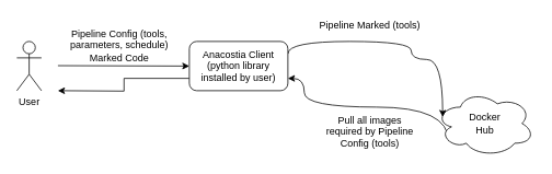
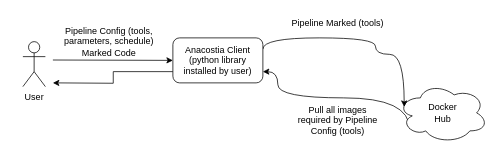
  <mxCell id="0" />
  <mxCell id="1" parent="0" />
  <mxCell id="2" style="edgeStyle=orthogonalEdgeStyle;rounded=0;orthogonalLoop=1;jettySize=auto;html=1;exitX=0.13;exitY=0.77;exitDx=0;exitDy=0;exitPerimeter=0;entryX=1;entryY=0.75;entryDx=0;entryDy=0;curved=1;" edge="1" parent="1" source="3" target="6"><mxGeometry relative="1" as="geometry"><Array as="points"><mxPoint x="546" y="130" /><mxPoint x="370" y="130" /><mxPoint x="370" y="95" /></Array></mxGeometry></mxCell>
  <mxCell id="3" value="Docker &lt;br&gt;Hub" style="ellipse;shape=cloud;whiteSpace=wrap;html=1;" vertex="1" parent="1"><mxGeometry x="530" y="110" width="120" height="80" as="geometry" /></mxCell>
  <mxCell id="4" style="edgeStyle=orthogonalEdgeStyle;rounded=0;orthogonalLoop=1;jettySize=auto;html=1;exitX=1;exitY=0.25;exitDx=0;exitDy=0;entryX=0.07;entryY=0.4;entryDx=0;entryDy=0;entryPerimeter=0;curved=1;" edge="1" parent="1" source="6" target="3"><mxGeometry relative="1" as="geometry"><Array as="points"><mxPoint x="350" y="50" /><mxPoint x="500" y="50" /><mxPoint x="500" y="72" /></Array></mxGeometry></mxCell>
  <mxCell id="5" style="edgeStyle=orthogonalEdgeStyle;rounded=0;orthogonalLoop=1;jettySize=auto;html=1;exitX=0;exitY=0.75;exitDx=0;exitDy=0;" edge="1" parent="1" source="6"><mxGeometry relative="1" as="geometry"><mxPoint x="70" y="110" as="targetPoint" /></mxGeometry></mxCell>
  <mxCell id="6" value="Anacostia Client&lt;br&gt;(python library installed by user)" style="rounded=1;whiteSpace=wrap;html=1;" vertex="1" parent="1"><mxGeometry x="230" y="50" width="120" height="60" as="geometry" /></mxCell>
- <mxCell id="7" value="User" style="shape=umlActor;verticalLabelPosition=bottom;verticalAlign=top;html=1;outlineConnect=0;labelPosition=center;align=center;" vertex="1" parent="1"><mxGeometry x="20" y="50" width="30" height="60" as="geometry" /></mxCell>
+ <mxCell id="7" value="User" style="shape=umlActor;verticalLabelPosition=bottom;verticalAlign=top;html=1;outlineConnect=0;labelPosition=center;align=center;" vertex="1" parent="1"><mxGeometry x="30" y="55" width="30" height="60" as="geometry" /></mxCell>
  <mxCell id="8" value="" style="endArrow=classic;html=1;rounded=0;entryX=0;entryY=0.5;entryDx=0;entryDy=0;" edge="1" parent="1" target="6"><mxGeometry width="50" height="50" relative="1" as="geometry"><mxPoint x="70" y="79.5" as="sourcePoint" /><mxPoint x="140" y="79.5" as="targetPoint" /></mxGeometry></mxCell>
  <mxCell id="9" value="Pipeline Config (tools, parameters, schedule)&lt;br&gt;Marked Code" style="text;html=1;strokeColor=none;fillColor=none;align=center;verticalAlign=middle;whiteSpace=wrap;rounded=0;" vertex="1" parent="1"><mxGeometry x="70" y="30" width="150" height="50" as="geometry" /></mxCell>
  <mxCell id="10" value="Pipeline Marked (tools)" style="text;html=1;strokeColor=none;fillColor=none;align=center;verticalAlign=middle;whiteSpace=wrap;rounded=0;" vertex="1" parent="1"><mxGeometry x="380" y="20" width="140" height="20" as="geometry" /></mxCell>
  <mxCell id="11" value="Pull all images required by Pipeline Config (tools)" style="text;html=1;strokeColor=none;fillColor=none;align=center;verticalAlign=middle;whiteSpace=wrap;rounded=0;" vertex="1" parent="1"><mxGeometry x="390" y="130" width="120" height="60" as="geometry" /></mxCell>
